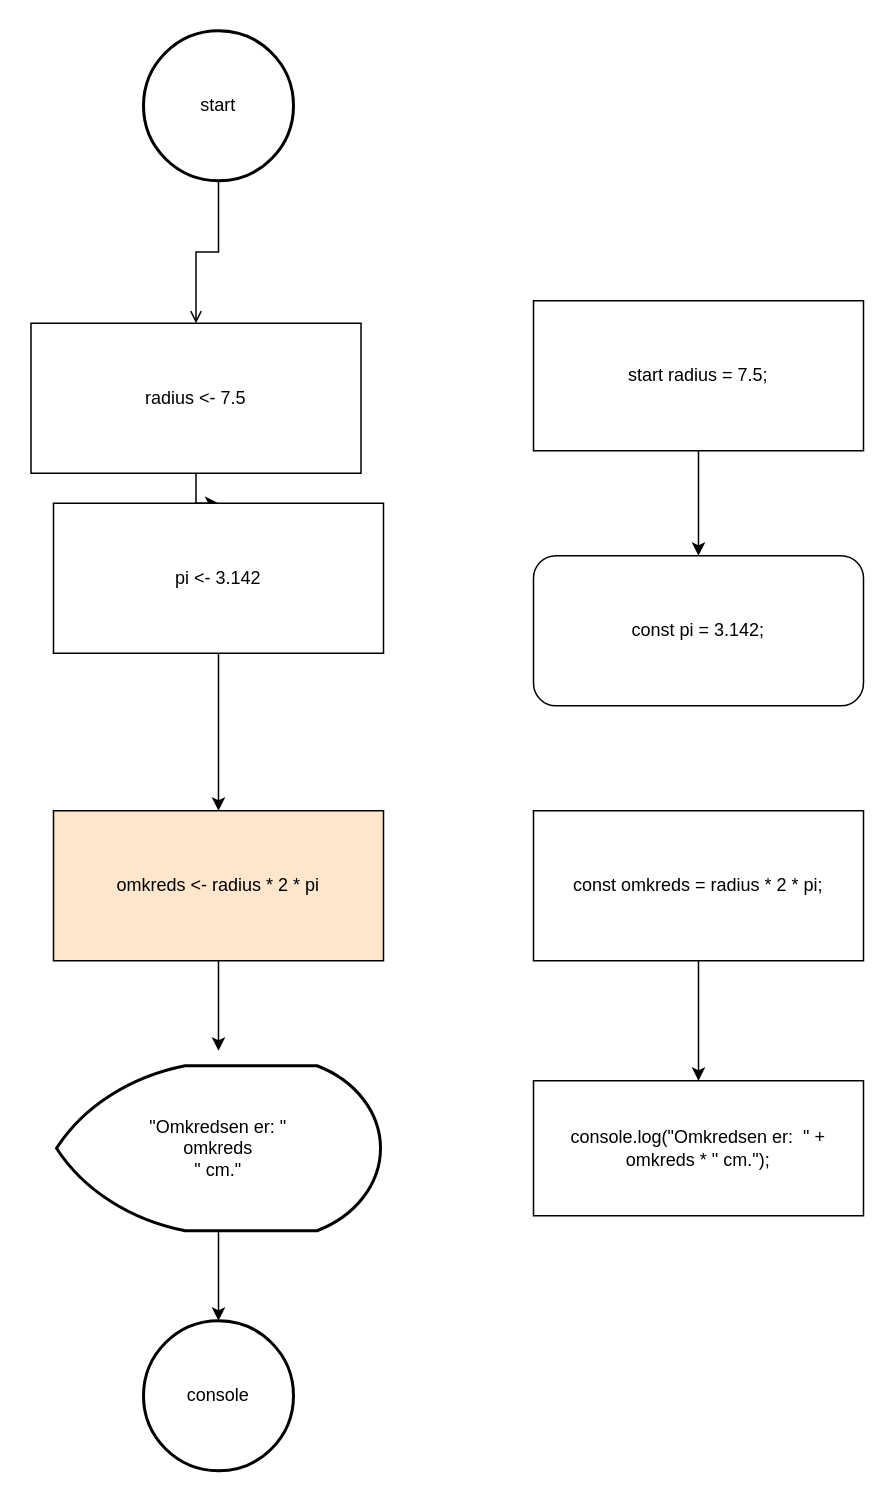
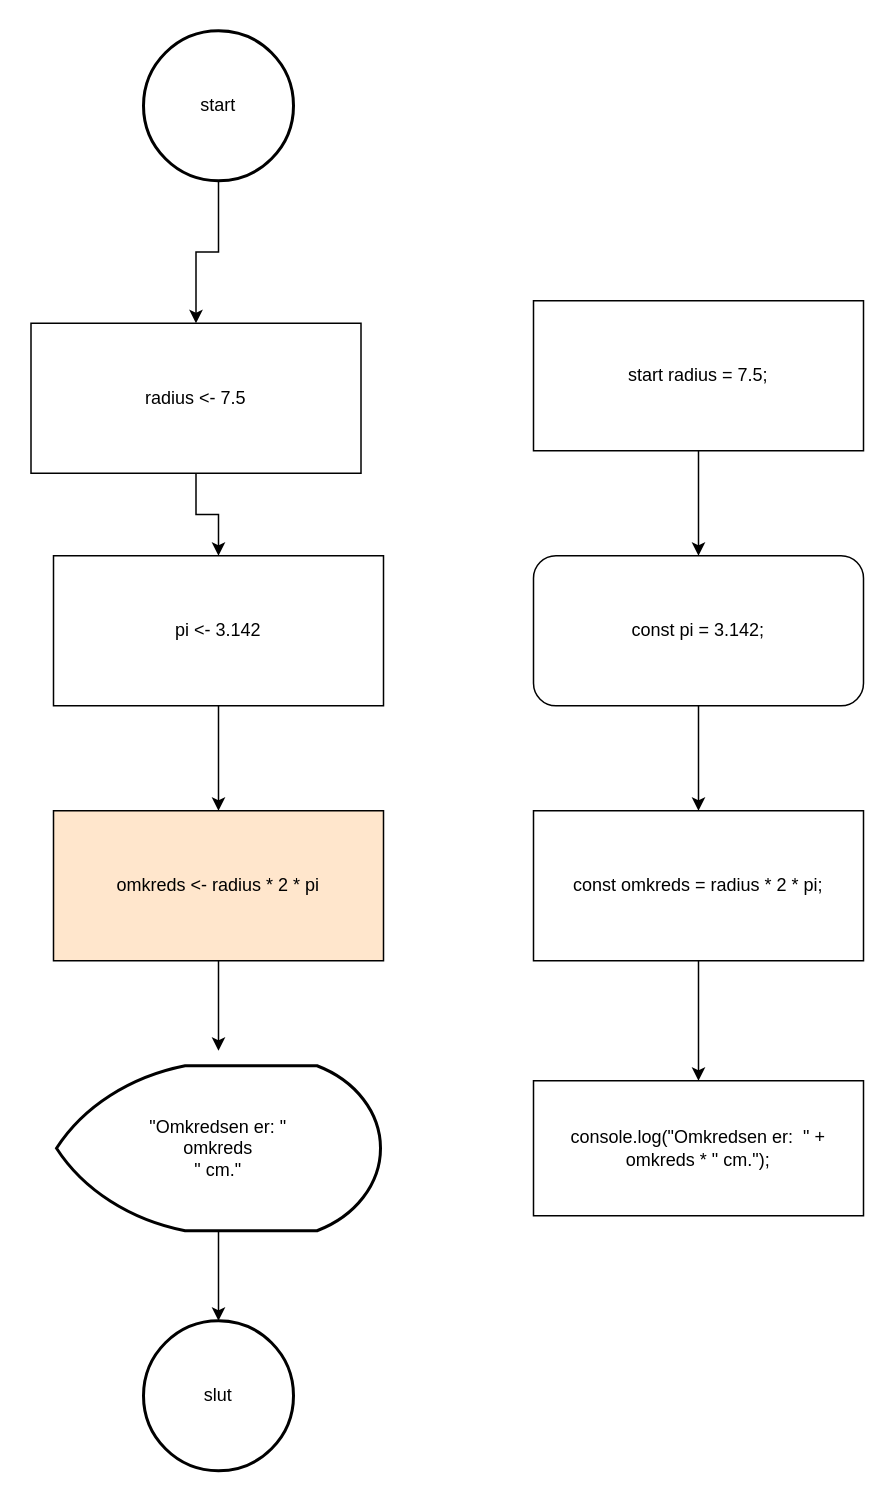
  <mxCell id="0" />
  <mxCell id="1" parent="0" />
- <mxCell id="2" style="edgeStyle=orthogonalEdgeStyle;rounded=0;orthogonalLoop=1;jettySize=auto;html=1;entryX=0.5;entryY=0;entryDx=0;entryDy=0;endArrow=open;" edge="1" parent="1" source="3" target="5"><mxGeometry relative="1" as="geometry" /></mxCell>
+ <mxCell id="2" style="edgeStyle=orthogonalEdgeStyle;rounded=0;orthogonalLoop=1;jettySize=auto;html=1;entryX=0.5;entryY=0;entryDx=0;entryDy=0;" edge="1" parent="1" source="3" target="5"><mxGeometry relative="1" as="geometry" /></mxCell>
  <mxCell id="3" value="start" style="strokeWidth=2;html=1;shape=mxgraph.flowchart.start_2;whiteSpace=wrap;" vertex="1" parent="1"><mxGeometry x="95" y="20" width="100" height="100" as="geometry" /></mxCell>
  <mxCell id="4" value="" style="edgeStyle=orthogonalEdgeStyle;rounded=0;orthogonalLoop=1;jettySize=auto;html=1;" edge="1" parent="1" source="5" target="7"><mxGeometry relative="1" as="geometry" /></mxCell>
  <mxCell id="5" value="radius &amp;lt;- 7.5" style="rounded=0;whiteSpace=wrap;html=1;" vertex="1" parent="1"><mxGeometry x="20" y="215" width="220" height="100" as="geometry" /></mxCell>
  <mxCell id="6" style="edgeStyle=orthogonalEdgeStyle;rounded=0;orthogonalLoop=1;jettySize=auto;html=1;" edge="1" parent="1" source="7" target="9"><mxGeometry relative="1" as="geometry" /></mxCell>
- <mxCell id="7" value="pi &amp;lt;- 3.142" style="rounded=0;whiteSpace=wrap;html=1;" vertex="1" parent="1"><mxGeometry x="35" y="335" width="220" height="100" as="geometry" /></mxCell>
+ <mxCell id="7" value="pi &amp;lt;- 3.142" style="rounded=0;whiteSpace=wrap;html=1;" vertex="1" parent="1"><mxGeometry x="35" y="370" width="220" height="100" as="geometry" /></mxCell>
  <mxCell id="8" style="edgeStyle=orthogonalEdgeStyle;rounded=0;orthogonalLoop=1;jettySize=auto;html=1;" edge="1" parent="1" source="9"><mxGeometry relative="1" as="geometry"><mxPoint x="145" y="700" as="targetPoint" /></mxGeometry></mxCell>
  <mxCell id="9" value="omkreds &amp;lt;- radius * 2 * pi" style="rounded=0;whiteSpace=wrap;html=1;fillColor=#ffe6cc;" vertex="1" parent="1"><mxGeometry x="35" y="540" width="220" height="100" as="geometry" /></mxCell>
  <mxCell id="10" value="" style="edgeStyle=orthogonalEdgeStyle;rounded=0;orthogonalLoop=1;jettySize=auto;html=1;" edge="1" parent="1" source="11" target="12"><mxGeometry relative="1" as="geometry" /></mxCell>
  <mxCell id="11" value="&lt;div&gt;&quot;Omkredsen er: &quot; &lt;br&gt;&lt;/div&gt;&lt;div&gt;omkreds&lt;/div&gt;&lt;div&gt;&quot; cm.&quot;&lt;br&gt;&lt;/div&gt;" style="strokeWidth=2;html=1;shape=mxgraph.flowchart.display;whiteSpace=wrap;" vertex="1" parent="1"><mxGeometry x="37" y="710" width="216" height="110" as="geometry" /></mxCell>
- <mxCell id="12" value="console" style="strokeWidth=2;html=1;shape=mxgraph.flowchart.start_2;whiteSpace=wrap;" vertex="1" parent="1"><mxGeometry x="95" y="880" width="100" height="100" as="geometry" /></mxCell>
+ <mxCell id="12" value="slut" style="strokeWidth=2;html=1;shape=mxgraph.flowchart.start_2;whiteSpace=wrap;" vertex="1" parent="1"><mxGeometry x="95" y="880" width="100" height="100" as="geometry" /></mxCell>
  <mxCell id="13" value="" style="edgeStyle=orthogonalEdgeStyle;rounded=0;orthogonalLoop=1;jettySize=auto;html=1;" edge="1" parent="1" source="14" target="16"><mxGeometry relative="1" as="geometry" /></mxCell>
  <mxCell id="14" value="start radius = 7.5;" style="rounded=0;whiteSpace=wrap;html=1;" vertex="1" parent="1"><mxGeometry x="355" y="200" width="220" height="100" as="geometry" /></mxCell>
+ <mxCell id="15" style="edgeStyle=orthogonalEdgeStyle;rounded=0;orthogonalLoop=1;jettySize=auto;html=1;" edge="1" parent="1" source="16" target="18"><mxGeometry relative="1" as="geometry" /></mxCell>
  <mxCell id="16" value="const pi = 3.142;" style="whiteSpace=wrap;html=1;rounded=1;" vertex="1" parent="1"><mxGeometry x="355" y="370" width="220" height="100" as="geometry" /></mxCell>
  <mxCell id="17" value="" style="edgeStyle=orthogonalEdgeStyle;rounded=0;orthogonalLoop=1;jettySize=auto;html=1;" edge="1" parent="1" source="18" target="19"><mxGeometry relative="1" as="geometry" /></mxCell>
  <mxCell id="18" value="const omkreds = radius * 2 * pi; " style="rounded=0;whiteSpace=wrap;html=1;" vertex="1" parent="1"><mxGeometry x="355" y="540" width="220" height="100" as="geometry" /></mxCell>
  <mxCell id="19" value="console.log(&quot;Omkredsen er:&amp;nbsp; &quot; + omkreds * &quot; cm.&quot;);" style="rounded=0;whiteSpace=wrap;html=1;" vertex="1" parent="1"><mxGeometry x="355" y="720" width="220" height="90" as="geometry" /></mxCell>
